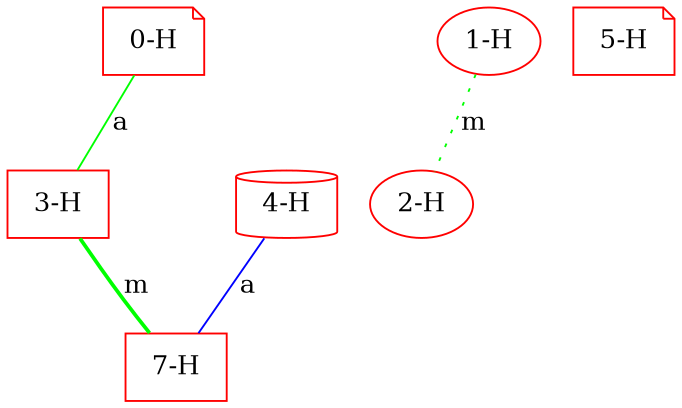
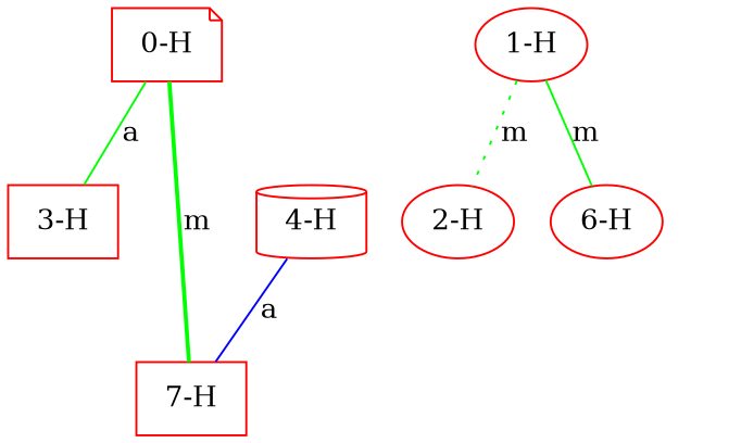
  graph {
    node [color=red shape=ellipse]
    edge [color=green style=solid]
    n1 [label="0-H" shape=note]
    n2 [label="3-H" shape=box]
    n3 [label="7-H" shape=box]
    n4 [label="1-H"]
    n5 [label="2-H"]
+   n6 [label="6-H"]
    n7 [label="4-H" shape=cylinder]
-   n8 [label="5-H" shape=note]
    n1 -- n2 [label=a]
-   n2 -- n3 [label=m style=bold]
+   n1 -- n3 [label=m style=bold]
    n4 -- n5 [label=m style=dotted]
+   n4 -- n6 [label=m]
    n7 -- n3 [color=blue label=a]
  }
